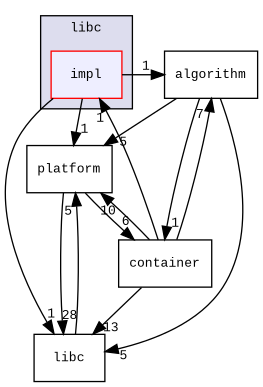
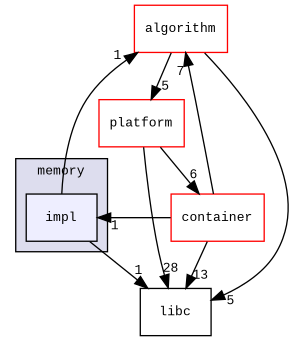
  digraph {
    compound=true
    node [fillcolor=white fontname=CourierNew fontsize=10 shape=box style=filled]
    edge [headlabel=1 labeldistance=1.5 labelfontname=CourierNew labelfontsize=10]
-   n1 [fillcolor="#eeeeff" label=impl pencolor=black color=red]
-   n2 [label=algorithm fillcolor="" style=""]
-   n3 [color=black label=platform]
+   n1 [fillcolor="#eeeeff" label=impl pencolor=black]
+   n2 [label=algorithm color=red fillcolor="" style=""]
+   n3 [color=red label=platform]
    n4 [color=black label=libc]
-   n5 [color=black label=container]
+   n5 [color=red label=container]
    subgraph cluster_1 {
      bgcolor="#ddddee"
      fontname=CourierNew
      fontsize=10
-     label=libc
+     label=memory
      pencolor=black
      n1
    }
    n1 -> n2
-   n1 -> n3
    n1 -> n4
    n2 -> n3 [headlabel=5]
    n2 -> n4 [headlabel=5]
-   n2 -> n5
    n3 -> n4 [headlabel=28]
    n3 -> n5 [headlabel=6]
-   n4 -> n3 [headlabel=5]
    n5 -> n1
    n5 -> n2 [headlabel=7]
-   n5 -> n3 [headlabel=10]
    n5 -> n4 [headlabel=13]
  }
